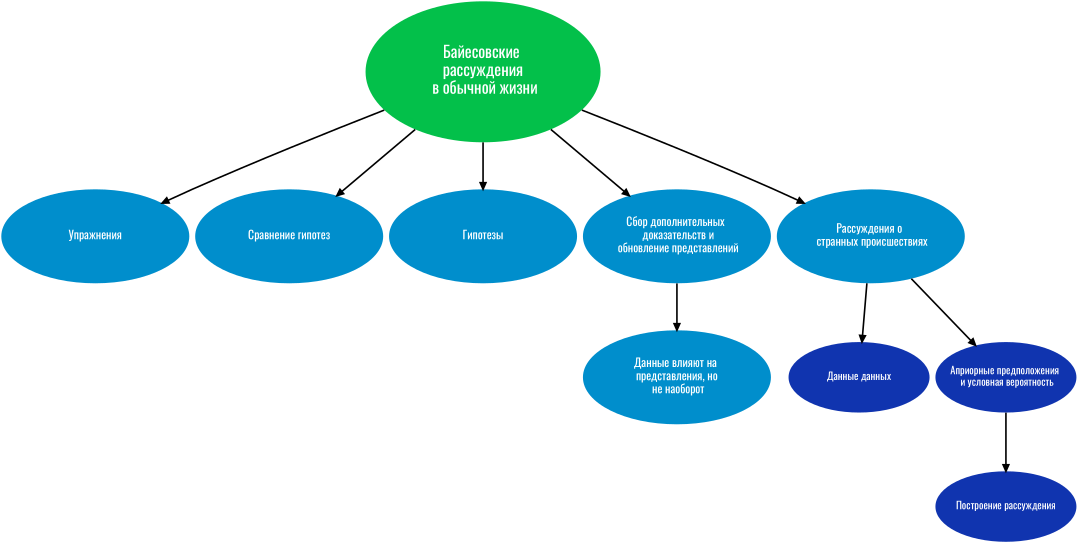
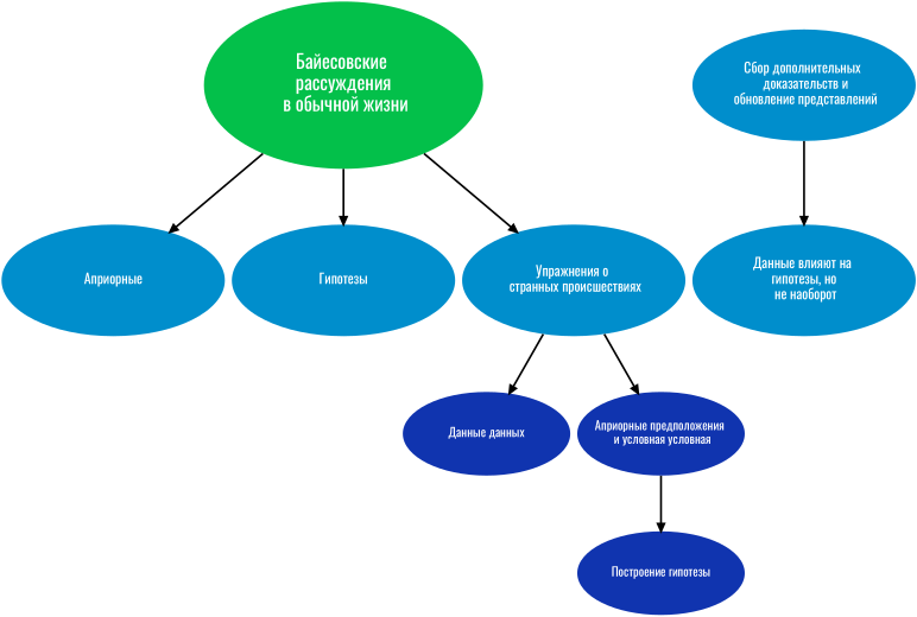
  digraph {
    fontname=Oswald
    ranksep=2
    node [fillcolor="#008ECC" fixedsize=true fontcolor="#FFFFFF" fontname=Oswald fontsize=36 penwidth=0 shape=ellipse style=filled]
    edge [arrowhead=normal arrowsize=2 fontname=Oswald penwidth=5]
    n1 [fillcolor="#03C04A" fontsize=50 height=6 label="Байесовские \n рассуждения \n в обычной жизни" width=10]
-   n2 [height=4 label="Упражнения" width=8]
-   n3 [height=4 label="Сравнение гипотез" width=8]
+   n2 [height=4 label="Априорные" width=8]
    n4 [height=4 label="Гипотезы" width=8]
    n5 [height=4 label="Сбор дополнительных \n  доказательств и \n обновление представлений" width=8]
-   n6 [height=4 label="Рассуждения о \n странных происшествиях" width=8]
-   n7 [height=4 label="Данные влияют на \n представления, но \n не наоборот" width=8]
+   n6 [height=4 label="Упражнения о \n странных происшествиях" width=8]
+   n7 [height=4 label="Данные влияют на \n гипотезы, но \n не наоборот" width=8]
    n8 [fillcolor="#1034AF" fontsize=32 height=3 label="Данные данных" width=6]
-   n9 [fillcolor="#1034AF" fontsize=32 height=3 label="Априорные предположения \n и условная вероятность" width=6]
-   n10 [fillcolor="#1034AF" fontsize=32 height=3 label="Построение рассуждения" width=6]
+   n9 [fillcolor="#1034AF" fontsize=32 height=3 label="Априорные предположения \n и условная условная" width=6]
+   n10 [fillcolor="#1034AF" fontsize=32 height=3 label="Построение гипотезы" width=6]
    n1 -> n2
-   n1 -> n3
    n1 -> n4
-   n1 -> n5
    n1 -> n6
    n5 -> n7
    n6 -> n8
    n6 -> n9
    n9 -> n10
  }
